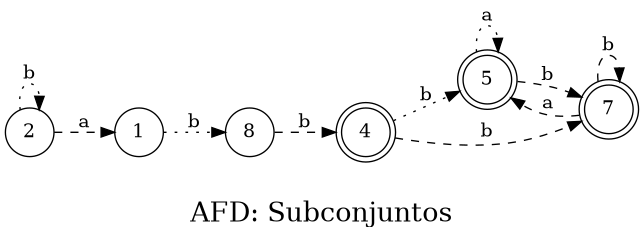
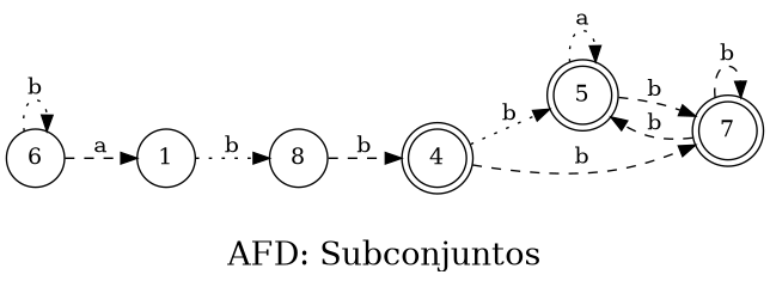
  digraph {
    fontsize=20
    label="\nAFD: Subconjuntos"
    rankdir=LR
    node [shape=circle]
    edge [style=dashed]
    n1 [label=1]
    n2 [label=8]
-   n3 [label=2]
+   n3 [label=6]
    n4 [label=4 shape=doublecircle]
    n5 [label=5 shape=doublecircle]
    n6 [label=7 shape=doublecircle]
    n1 -> n2 [label=b style=dotted]
    n2 -> n4 [label=b]
    n3 -> n1 [label=a]
    n3 -> n3 [label=b style=dotted]
    n4 -> n5 [label=b style=dotted]
    n4 -> n6 [label=b]
    n5 -> n5 [label=a style=dotted]
    n5 -> n6 [label=b]
-   n6 -> n5 [label=a]
+   n6 -> n5 [label=b]
    n6 -> n6 [label=b]
  }
